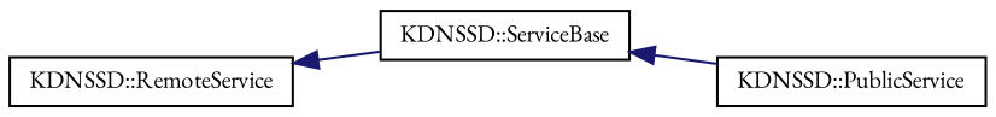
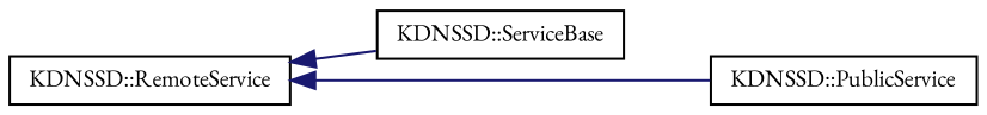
  digraph {
    fontname="EB Garamond"
    rankdir=LR
    node [color=black fillcolor=white fontname="EB Garamond" fontsize=10 shape=record style=filled]
    edge [color=midnightblue dir=back fontname="EB Garamond" fontsize=10 labelfontname=Helvetica labelfontsize=10 style=solid]
    n1 [height=0.2 label="KDNSSD::ServiceBase" width=0.4]
    n2 [height=0.2 label="KDNSSD::PublicService" width=0.4]
    n3 [height=0.2 label="KDNSSD::RemoteService" width=0.4]
-   n1 -> n2
+   n3 -> n2
    n3 -> n1
  }
